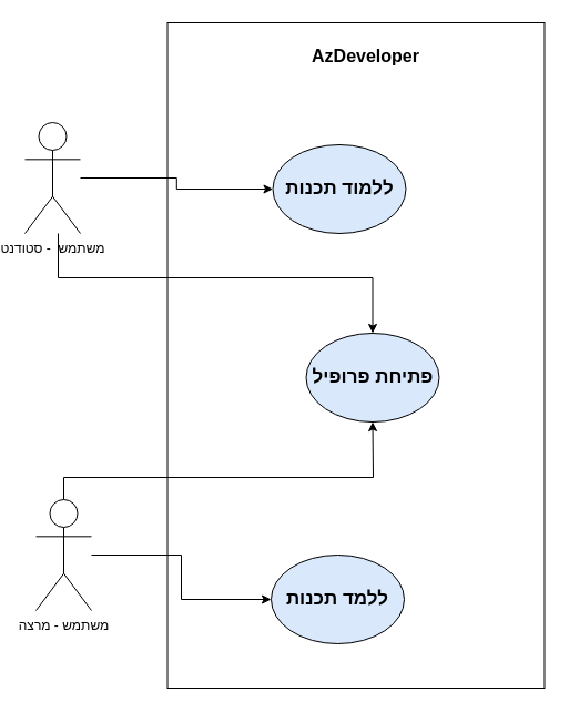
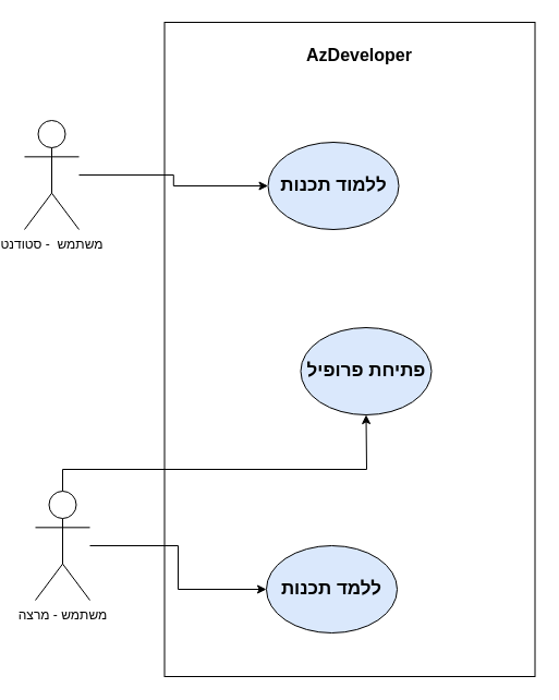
  <mxCell id="0" />
  <mxCell id="1" parent="0" />
  <mxCell id="2" value="" style="rounded=0;whiteSpace=wrap;html=1;strokeColor=default;strokeWidth=1;" vertex="1" parent="1"><mxGeometry x="148.5" y="20" width="340" height="600" as="geometry" /></mxCell>
- <mxCell id="3" style="edgeStyle=orthogonalEdgeStyle;rounded=0;orthogonalLoop=1;jettySize=auto;html=1;entryX=0.5;entryY=0;entryDx=0;entryDy=0;" edge="1" parent="1" source="5" target="9"><mxGeometry relative="1" as="geometry"><Array as="points"><mxPoint x="50" y="250" /><mxPoint x="334" y="250" /></Array></mxGeometry></mxCell>
  <mxCell id="4" style="edgeStyle=orthogonalEdgeStyle;rounded=0;orthogonalLoop=1;jettySize=auto;html=1;entryX=0;entryY=0.5;entryDx=0;entryDy=0;" edge="1" parent="1" source="5" target="10"><mxGeometry relative="1" as="geometry" /></mxCell>
  <mxCell id="5" value="משתמש&amp;nbsp; - סטודנט" style="shape=umlActor;verticalLabelPosition=bottom;verticalAlign=top;html=1;outlineConnect=0;rounded=1;strokeColor=default;strokeWidth=1;" vertex="1" parent="1"><mxGeometry x="20" y="110" width="50" height="100" as="geometry" /></mxCell>
  <mxCell id="6" style="edgeStyle=orthogonalEdgeStyle;rounded=0;orthogonalLoop=1;jettySize=auto;html=1;entryX=0;entryY=0.5;entryDx=0;entryDy=0;" edge="1" parent="1" source="8" target="11"><mxGeometry relative="1" as="geometry"><Array as="points" /><mxPoint x="100" y="455" as="sourcePoint" /></mxGeometry></mxCell>
  <mxCell id="7" style="edgeStyle=orthogonalEdgeStyle;rounded=0;orthogonalLoop=1;jettySize=auto;html=1;" edge="1" parent="1" source="8" target="9"><mxGeometry relative="1" as="geometry"><Array as="points"><mxPoint x="55" y="430" /><mxPoint x="334" y="430" /></Array></mxGeometry></mxCell>
  <mxCell id="8" value="משתמש - מרצה" style="shape=umlActor;verticalLabelPosition=bottom;verticalAlign=top;html=1;outlineConnect=0;rounded=1;strokeColor=default;strokeWidth=1;" vertex="1" parent="1"><mxGeometry x="30" y="450" width="50" height="100" as="geometry" /></mxCell>
  <mxCell id="9" value="פתיחת פרופיל" style="ellipse;whiteSpace=wrap;html=1;rounded=1;strokeColor=#000000;strokeWidth=1;fontStyle=1;fontSize=17;fillColor=#dae8fc;" vertex="1" parent="1"><mxGeometry x="273.5" y="300" width="120" height="80" as="geometry" /></mxCell>
  <mxCell id="10" value="ללמוד תכנות" style="ellipse;whiteSpace=wrap;html=1;rounded=1;strokeColor=#000000;strokeWidth=1;fontStyle=1;fontSize=17;fillColor=#dae8fc;" vertex="1" parent="1"><mxGeometry x="243.5" y="130" width="120" height="80" as="geometry" /></mxCell>
  <mxCell id="11" value="ללמד תכנות" style="ellipse;whiteSpace=wrap;html=1;rounded=1;strokeColor=#000000;strokeWidth=1;fontStyle=1;fontSize=17;fillColor=#dae8fc;" vertex="1" parent="1"><mxGeometry x="242" y="500" width="120" height="80" as="geometry" /></mxCell>
  <mxCell id="12" value="AzDeveloper" style="text;html=1;strokeColor=none;fillColor=none;align=center;verticalAlign=middle;whiteSpace=wrap;rounded=0;fontStyle=1;fontSize=16;" vertex="1" parent="1"><mxGeometry x="275" y="30" width="105" height="40" as="geometry" /></mxCell>
